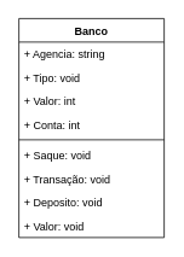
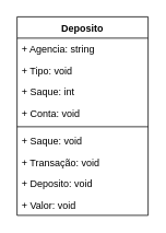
  <mxCell id="0" />
  <mxCell id="1" parent="0" />
- <mxCell id="2" value="Banco" style="swimlane;fontStyle=1;align=center;verticalAlign=top;childLayout=stackLayout;horizontal=1;startSize=26;horizontalStack=0;resizeParent=1;resizeParentMax=0;resizeLast=0;collapsible=1;marginBottom=0;" vertex="1" parent="1"><mxGeometry x="20" y="20" width="160" height="242" as="geometry" /></mxCell>
+ <mxCell id="2" value="Deposito" style="swimlane;fontStyle=1;align=center;verticalAlign=top;childLayout=stackLayout;horizontal=1;startSize=26;horizontalStack=0;resizeParent=1;resizeParentMax=0;resizeLast=0;collapsible=1;marginBottom=0;" vertex="1" parent="1"><mxGeometry x="20" y="20" width="160" height="242" as="geometry" /></mxCell>
  <mxCell id="3" value="+ Agencia: string&#10;" style="text;strokeColor=none;fillColor=none;align=left;verticalAlign=top;spacingLeft=4;spacingRight=4;overflow=hidden;rotatable=0;points=[[0,0.5],[1,0.5]];portConstraint=eastwest;" vertex="1" parent="2"><mxGeometry y="26" width="160" height="26" as="geometry" /></mxCell>
  <mxCell id="4" value="+ Tipo: void&#10;" style="text;strokeColor=none;fillColor=none;align=left;verticalAlign=top;spacingLeft=4;spacingRight=4;overflow=hidden;rotatable=0;points=[[0,0.5],[1,0.5]];portConstraint=eastwest;" vertex="1" parent="2"><mxGeometry y="52" width="160" height="26" as="geometry" /></mxCell>
- <mxCell id="5" value="+ Valor: int&#10;" style="text;strokeColor=none;fillColor=none;align=left;verticalAlign=top;spacingLeft=4;spacingRight=4;overflow=hidden;rotatable=0;points=[[0,0.5],[1,0.5]];portConstraint=eastwest;" vertex="1" parent="2"><mxGeometry y="78" width="160" height="26" as="geometry" /></mxCell>
- <mxCell id="6" value="+ Conta: int&#10;" style="text;strokeColor=none;fillColor=none;align=left;verticalAlign=top;spacingLeft=4;spacingRight=4;overflow=hidden;rotatable=0;points=[[0,0.5],[1,0.5]];portConstraint=eastwest;" vertex="1" parent="2"><mxGeometry y="104" width="160" height="26" as="geometry" /></mxCell>
+ <mxCell id="5" value="+ Saque: int&#10;" style="text;strokeColor=none;fillColor=none;align=left;verticalAlign=top;spacingLeft=4;spacingRight=4;overflow=hidden;rotatable=0;points=[[0,0.5],[1,0.5]];portConstraint=eastwest;" vertex="1" parent="2"><mxGeometry y="78" width="160" height="26" as="geometry" /></mxCell>
+ <mxCell id="6" value="+ Conta: void&#10;" style="text;strokeColor=none;fillColor=none;align=left;verticalAlign=top;spacingLeft=4;spacingRight=4;overflow=hidden;rotatable=0;points=[[0,0.5],[1,0.5]];portConstraint=eastwest;" vertex="1" parent="2"><mxGeometry y="104" width="160" height="26" as="geometry" /></mxCell>
  <mxCell id="7" value="" style="line;strokeWidth=1;fillColor=none;align=left;verticalAlign=middle;spacingTop=-1;spacingLeft=3;spacingRight=3;rotatable=0;labelPosition=right;points=[];portConstraint=eastwest;strokeColor=inherit;" vertex="1" parent="2"><mxGeometry y="130" width="160" height="8" as="geometry" /></mxCell>
  <mxCell id="8" value="+ Saque: void" style="text;strokeColor=none;fillColor=none;align=left;verticalAlign=top;spacingLeft=4;spacingRight=4;overflow=hidden;rotatable=0;points=[[0,0.5],[1,0.5]];portConstraint=eastwest;" vertex="1" parent="2"><mxGeometry y="138" width="160" height="26" as="geometry" /></mxCell>
  <mxCell id="9" value="+ Transação: void" style="text;strokeColor=none;fillColor=none;align=left;verticalAlign=top;spacingLeft=4;spacingRight=4;overflow=hidden;rotatable=0;points=[[0,0.5],[1,0.5]];portConstraint=eastwest;" vertex="1" parent="2"><mxGeometry y="164" width="160" height="26" as="geometry" /></mxCell>
  <mxCell id="10" value="+ Deposito: void" style="text;strokeColor=none;fillColor=none;align=left;verticalAlign=top;spacingLeft=4;spacingRight=4;overflow=hidden;rotatable=0;points=[[0,0.5],[1,0.5]];portConstraint=eastwest;" vertex="1" parent="2"><mxGeometry y="190" width="160" height="26" as="geometry" /></mxCell>
  <mxCell id="11" value="+ Valor: void" style="text;strokeColor=none;fillColor=none;align=left;verticalAlign=top;spacingLeft=4;spacingRight=4;overflow=hidden;rotatable=0;points=[[0,0.5],[1,0.5]];portConstraint=eastwest;" vertex="1" parent="2"><mxGeometry y="216" width="160" height="26" as="geometry" /></mxCell>
